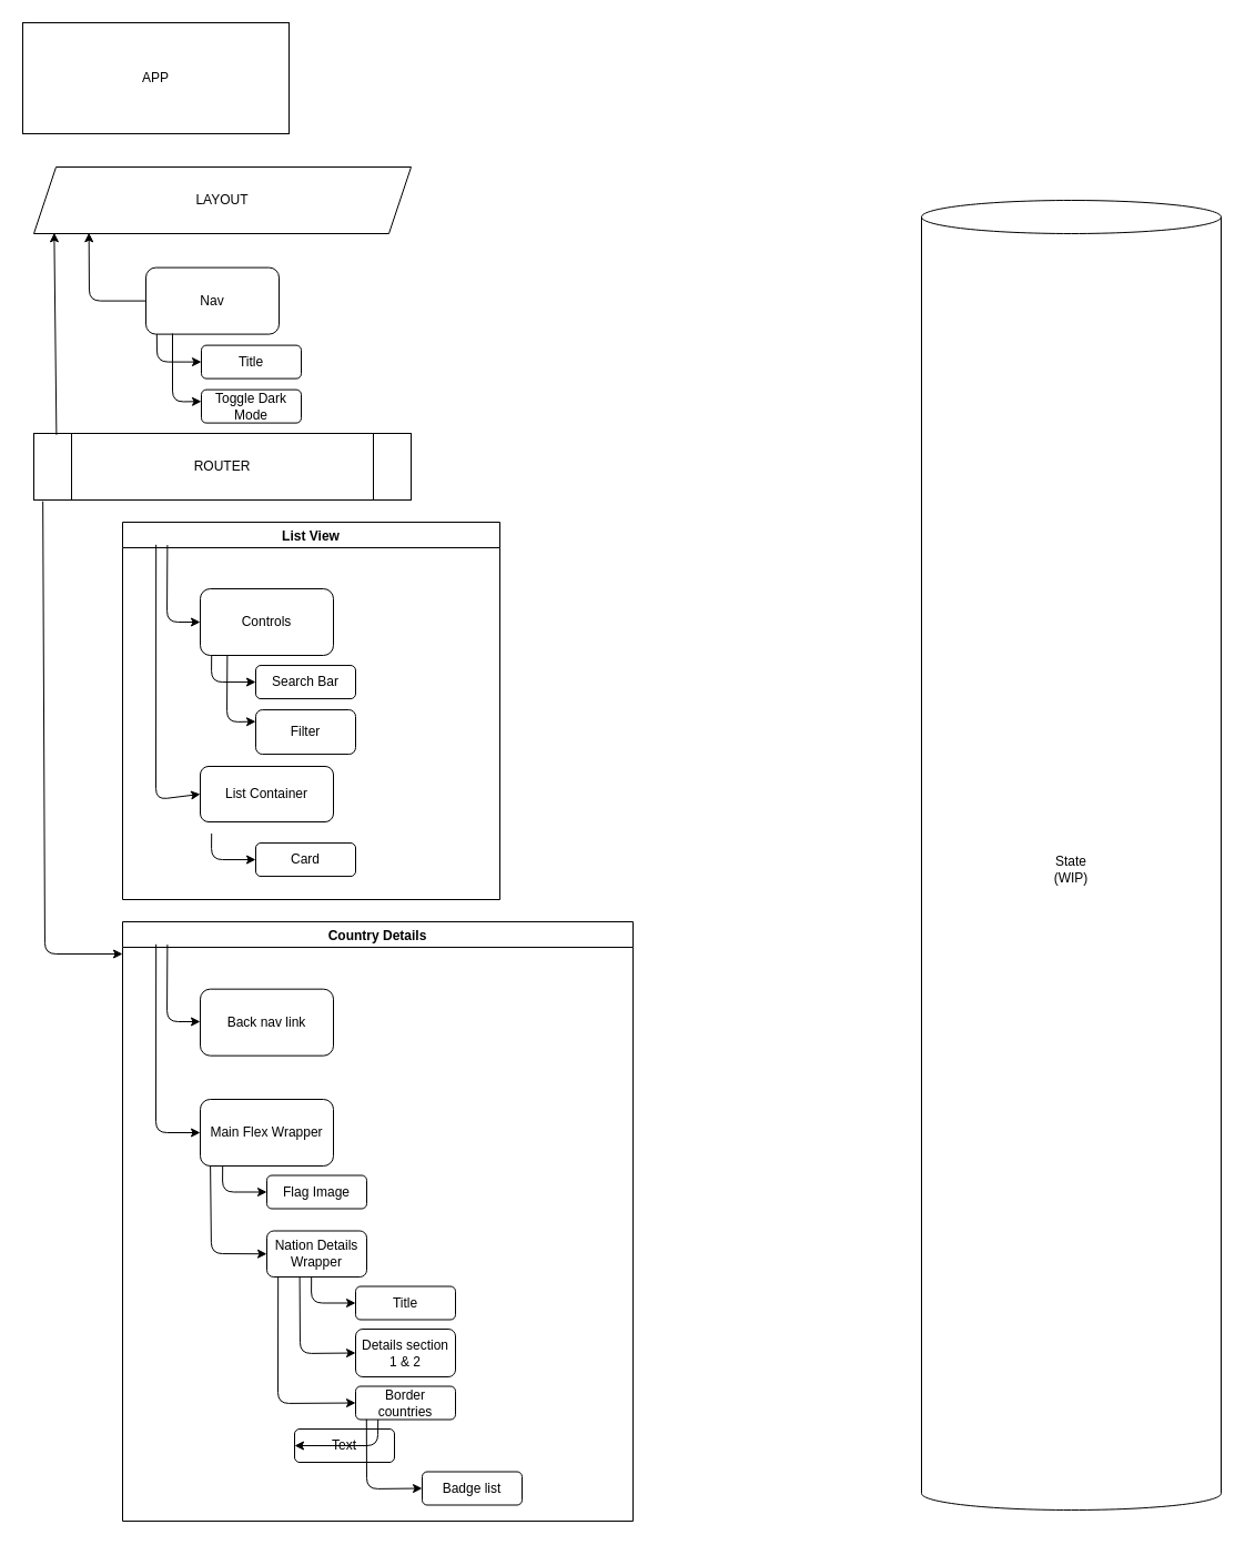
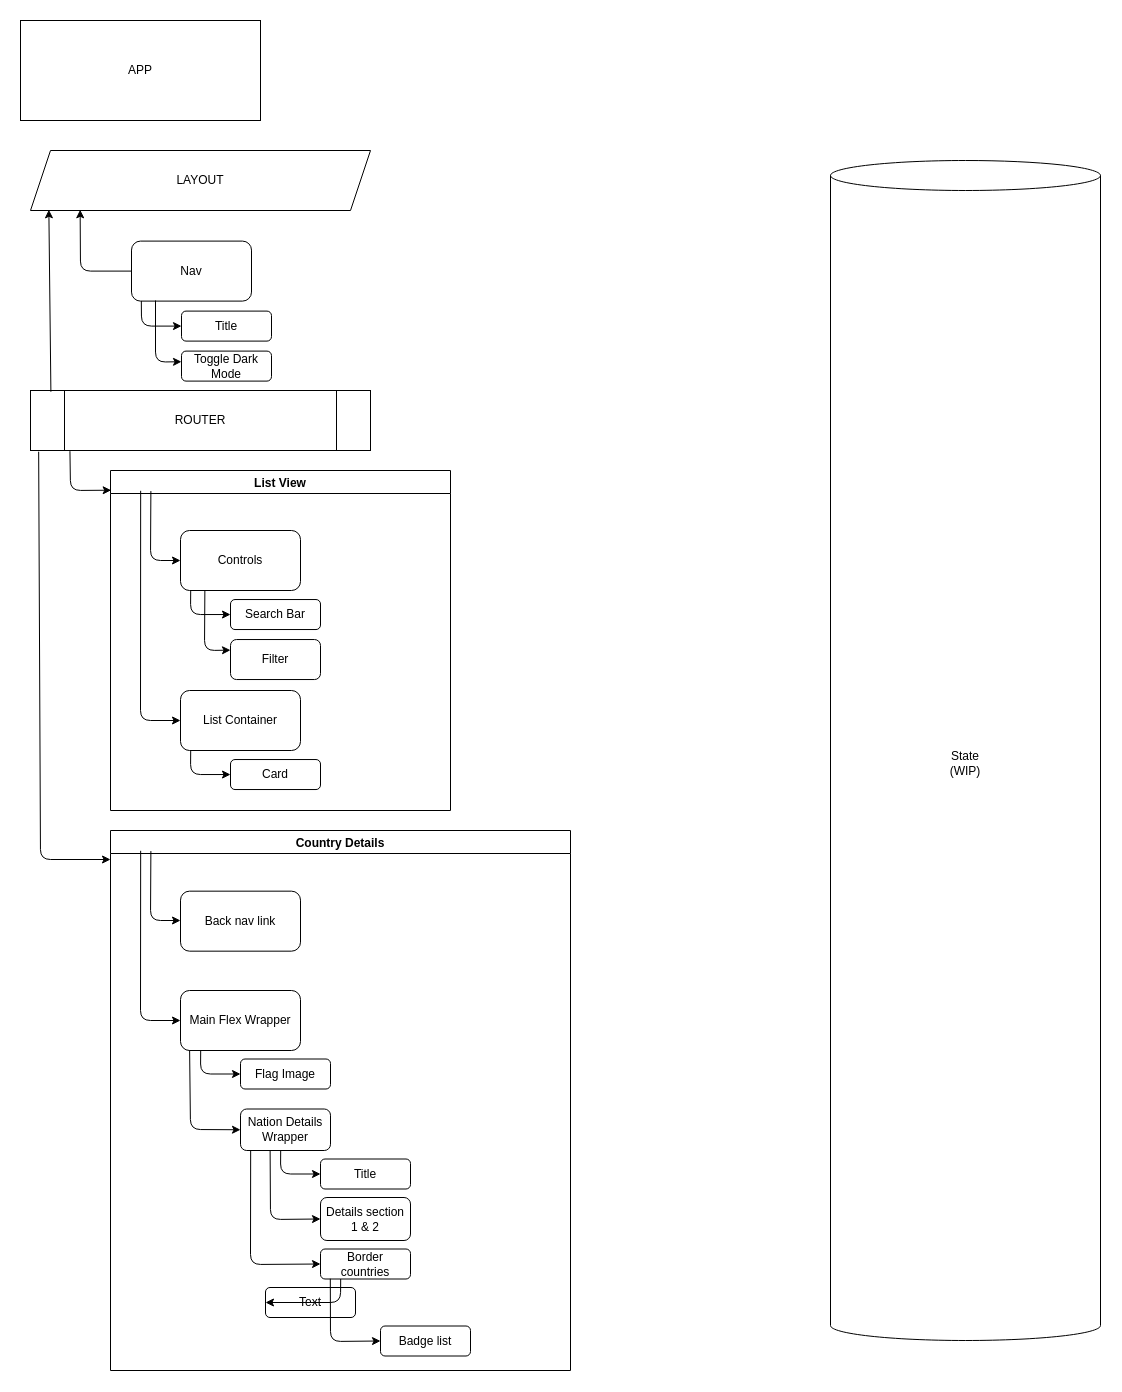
  <mxCell id="0" />
  <mxCell id="1" parent="0" />
  <mxCell id="2" value="APP" style="rounded=0;whiteSpace=wrap;html=1;" vertex="1" parent="1"><mxGeometry x="20" y="20" width="240" height="100" as="geometry" /></mxCell>
  <mxCell id="3" value="LAYOUT" style="shape=parallelogram;perimeter=parallelogramPerimeter;whiteSpace=wrap;html=1;fixedSize=1;" vertex="1" parent="1"><mxGeometry x="30" y="150" width="340" height="60" as="geometry" /></mxCell>
  <mxCell id="4" value="ROUTER" style="shape=process;whiteSpace=wrap;html=1;backgroundOutline=1;" vertex="1" parent="1"><mxGeometry x="30" y="390" width="340" height="60" as="geometry" /></mxCell>
  <mxCell id="5" value="List View" style="swimlane;" vertex="1" parent="1"><mxGeometry x="110" y="470" width="340" height="340" as="geometry" /></mxCell>
  <mxCell id="6" value="Controls" style="rounded=1;whiteSpace=wrap;html=1;" vertex="1" parent="5"><mxGeometry x="70" y="60.0" width="120" height="60" as="geometry" /></mxCell>
- <mxCell id="7" value="List Container" style="rounded=1;whiteSpace=wrap;html=1;" vertex="1" parent="5"><mxGeometry x="70" y="220.0" width="120" height="50" as="geometry" /></mxCell>
+ <mxCell id="7" value="List Container" style="rounded=1;whiteSpace=wrap;html=1;" vertex="1" parent="5"><mxGeometry x="70" y="220.0" width="120" height="60" as="geometry" /></mxCell>
  <mxCell id="8" value="" style="endArrow=classic;html=1;entryX=0;entryY=0.5;entryDx=0;entryDy=0;exitX=0.079;exitY=1.008;exitDx=0;exitDy=0;exitPerimeter=0;" edge="1" parent="5" target="6"><mxGeometry width="50" height="50" relative="1" as="geometry"><mxPoint x="40.38" y="20.6" as="sourcePoint" /><mxPoint x="93" y="79.8" as="targetPoint" /><Array as="points"><mxPoint x="40" y="90" /></Array></mxGeometry></mxCell>
  <mxCell id="9" value="" style="endArrow=classic;html=1;entryX=0;entryY=0.5;entryDx=0;entryDy=0;exitX=0.084;exitY=0.997;exitDx=0;exitDy=0;exitPerimeter=0;" edge="1" parent="5" target="7"><mxGeometry width="50" height="50" relative="1" as="geometry"><mxPoint x="30.16" y="20.3" as="sourcePoint" /><mxPoint x="110" y="170.6" as="targetPoint" /><Array as="points"><mxPoint x="30" y="250" /></Array></mxGeometry></mxCell>
  <mxCell id="10" value="Search&amp;nbsp;Bar" style="rounded=1;whiteSpace=wrap;html=1;" vertex="1" parent="5"><mxGeometry x="120" y="129.04" width="90" height="30" as="geometry" /></mxCell>
  <mxCell id="11" value="Filter" style="rounded=1;whiteSpace=wrap;html=1;" vertex="1" parent="5"><mxGeometry x="120" y="169.04" width="90" height="40" as="geometry" /></mxCell>
  <mxCell id="12" value="" style="endArrow=classic;html=1;entryX=0;entryY=0.5;entryDx=0;entryDy=0;exitX=0.203;exitY=1.016;exitDx=0;exitDy=0;exitPerimeter=0;" edge="1" parent="5"><mxGeometry width="50" height="50" relative="1" as="geometry"><mxPoint x="94.36" y="120.0" as="sourcePoint" /><mxPoint x="120.0" y="179.64" as="targetPoint" /><Array as="points"><mxPoint x="94" y="180.04" /></Array></mxGeometry></mxCell>
  <mxCell id="13" value="" style="endArrow=classic;html=1;entryX=0;entryY=0.5;entryDx=0;entryDy=0;exitX=0.085;exitY=1.025;exitDx=0;exitDy=0;exitPerimeter=0;" edge="1" parent="5" target="10"><mxGeometry width="50" height="50" relative="1" as="geometry"><mxPoint x="80.2" y="120.54" as="sourcePoint" /><mxPoint x="130" y="189.64" as="targetPoint" /><Array as="points"><mxPoint x="80" y="144.04" /></Array></mxGeometry></mxCell>
  <mxCell id="14" value="Card" style="rounded=1;whiteSpace=wrap;html=1;" vertex="1" parent="5"><mxGeometry x="120" y="289.04" width="90" height="30" as="geometry" /></mxCell>
  <mxCell id="15" value="" style="endArrow=classic;html=1;entryX=0;entryY=0.5;entryDx=0;entryDy=0;exitX=0.085;exitY=1.025;exitDx=0;exitDy=0;exitPerimeter=0;" edge="1" parent="5" target="14"><mxGeometry width="50" height="50" relative="1" as="geometry"><mxPoint x="80.2" y="280.54" as="sourcePoint" /><mxPoint x="130" y="349.64" as="targetPoint" /><Array as="points"><mxPoint x="80" y="304.04" /></Array></mxGeometry></mxCell>
  <mxCell id="16" value="Nav" style="rounded=1;whiteSpace=wrap;html=1;" vertex="1" parent="1"><mxGeometry x="131" y="240.6" width="120" height="60" as="geometry" /></mxCell>
  <mxCell id="17" value="" style="endArrow=classic;html=1;exitX=0;exitY=0.5;exitDx=0;exitDy=0;entryX=0.146;entryY=0.988;entryDx=0;entryDy=0;entryPerimeter=0;" edge="1" parent="1" source="16" target="3"><mxGeometry width="50" height="50" relative="1" as="geometry"><mxPoint x="80" y="310" as="sourcePoint" /><mxPoint x="411" y="280.6" as="targetPoint" /><Array as="points"><mxPoint x="80" y="270.6" /></Array></mxGeometry></mxCell>
  <mxCell id="18" value="Title" style="rounded=1;whiteSpace=wrap;html=1;" vertex="1" parent="1"><mxGeometry x="181" y="310.6" width="90" height="30" as="geometry" /></mxCell>
  <mxCell id="19" value="Toggle Dark Mode" style="rounded=1;whiteSpace=wrap;html=1;" vertex="1" parent="1"><mxGeometry x="181" y="350.6" width="90" height="30" as="geometry" /></mxCell>
  <mxCell id="20" value="" style="endArrow=classic;html=1;entryX=0;entryY=0.5;entryDx=0;entryDy=0;" edge="1" parent="1"><mxGeometry width="50" height="50" relative="1" as="geometry"><mxPoint x="155" y="300" as="sourcePoint" /><mxPoint x="181" y="361.2" as="targetPoint" /><Array as="points"><mxPoint x="155" y="361.6" /></Array></mxGeometry></mxCell>
  <mxCell id="21" value="" style="endArrow=classic;html=1;entryX=0;entryY=0.5;entryDx=0;entryDy=0;exitX=0.082;exitY=0.998;exitDx=0;exitDy=0;exitPerimeter=0;" edge="1" parent="1" source="16" target="18"><mxGeometry width="50" height="50" relative="1" as="geometry"><mxPoint x="141" y="310" as="sourcePoint" /><mxPoint x="191" y="371.2" as="targetPoint" /><Array as="points"><mxPoint x="141" y="325.6" /></Array></mxGeometry></mxCell>
  <mxCell id="22" value="" style="endArrow=classic;html=1;entryX=0.054;entryY=0.988;entryDx=0;entryDy=0;entryPerimeter=0;exitX=0.06;exitY=0.021;exitDx=0;exitDy=0;exitPerimeter=0;" edge="1" parent="1" source="4" target="3"><mxGeometry width="50" height="50" relative="1" as="geometry"><mxPoint x="10" y="290" as="sourcePoint" /><mxPoint x="80" y="320" as="targetPoint" /><Array as="points" /></mxGeometry></mxCell>
+ <mxCell id="23" value="" style="endArrow=classic;html=1;entryX=0.002;entryY=0.058;entryDx=0;entryDy=0;exitX=0.116;exitY=1.011;exitDx=0;exitDy=0;exitPerimeter=0;entryPerimeter=0;" edge="1" parent="1" source="4" target="5"><mxGeometry width="50" height="50" relative="1" as="geometry"><mxPoint x="160.38" y="500.6" as="sourcePoint" /><mxPoint x="190" y="570" as="targetPoint" /><Array as="points"><mxPoint x="70" y="490" /></Array></mxGeometry></mxCell>
  <mxCell id="24" value="Country Details" style="swimlane;" vertex="1" parent="1"><mxGeometry x="110" y="830" width="460" height="540" as="geometry" /></mxCell>
  <mxCell id="25" value="Main Flex Wrapper" style="rounded=1;whiteSpace=wrap;html=1;" vertex="1" parent="24"><mxGeometry x="70" y="160.0" width="120" height="60" as="geometry" /></mxCell>
  <mxCell id="26" value="" style="endArrow=classic;html=1;entryX=0;entryY=0.5;entryDx=0;entryDy=0;exitX=0.079;exitY=1.008;exitDx=0;exitDy=0;exitPerimeter=0;" edge="1" parent="24"><mxGeometry width="50" height="50" relative="1" as="geometry"><mxPoint x="40.38" y="20.6" as="sourcePoint" /><mxPoint x="70" y="90" as="targetPoint" /><Array as="points"><mxPoint x="40" y="90" /></Array></mxGeometry></mxCell>
  <mxCell id="27" value="" style="endArrow=classic;html=1;entryX=0;entryY=0.5;entryDx=0;entryDy=0;exitX=0.084;exitY=0.997;exitDx=0;exitDy=0;exitPerimeter=0;" edge="1" parent="24" target="25"><mxGeometry width="50" height="50" relative="1" as="geometry"><mxPoint x="30.16" y="20.3" as="sourcePoint" /><mxPoint x="110" y="170.6" as="targetPoint" /><Array as="points"><mxPoint x="30" y="190.0" /></Array></mxGeometry></mxCell>
  <mxCell id="28" value="Flag Image" style="rounded=1;whiteSpace=wrap;html=1;" vertex="1" parent="24"><mxGeometry x="130" y="228.5" width="90" height="30" as="geometry" /></mxCell>
  <mxCell id="29" value="" style="endArrow=classic;html=1;entryX=0;entryY=0.5;entryDx=0;entryDy=0;exitX=0.085;exitY=1.025;exitDx=0;exitDy=0;exitPerimeter=0;" edge="1" parent="24" target="28"><mxGeometry width="50" height="50" relative="1" as="geometry"><mxPoint x="90.2" y="220.0" as="sourcePoint" /><mxPoint x="140" y="289.1" as="targetPoint" /><Array as="points"><mxPoint x="90" y="243.5" /></Array></mxGeometry></mxCell>
  <mxCell id="30" value="Back nav link" style="rounded=1;whiteSpace=wrap;html=1;" vertex="1" parent="24"><mxGeometry x="70" y="60.66" width="120" height="60" as="geometry" /></mxCell>
  <mxCell id="31" value="Nation Details Wrapper" style="rounded=1;whiteSpace=wrap;html=1;" vertex="1" parent="24"><mxGeometry x="130" y="278.5" width="90" height="41.5" as="geometry" /></mxCell>
  <mxCell id="32" value="" style="endArrow=classic;html=1;entryX=0;entryY=0.5;entryDx=0;entryDy=0;exitX=0.076;exitY=0.994;exitDx=0;exitDy=0;exitPerimeter=0;" edge="1" parent="24" target="31" source="25"><mxGeometry width="50" height="50" relative="1" as="geometry"><mxPoint x="90.2" y="270.0" as="sourcePoint" /><mxPoint x="-20" y="-580.9" as="targetPoint" /><Array as="points"><mxPoint x="80" y="299" /></Array></mxGeometry></mxCell>
  <mxCell id="33" value="Title" style="rounded=1;whiteSpace=wrap;html=1;" vertex="1" parent="24"><mxGeometry x="210" y="328.5" width="90" height="30" as="geometry" /></mxCell>
  <mxCell id="34" value="" style="endArrow=classic;html=1;entryX=0;entryY=0.5;entryDx=0;entryDy=0;exitX=0.085;exitY=1.025;exitDx=0;exitDy=0;exitPerimeter=0;" edge="1" parent="24" target="33"><mxGeometry width="50" height="50" relative="1" as="geometry"><mxPoint x="170.2" y="320.0" as="sourcePoint" /><mxPoint x="60" y="-530.9" as="targetPoint" /><Array as="points"><mxPoint x="170" y="343.5" /></Array></mxGeometry></mxCell>
  <mxCell id="35" value="Details section 1 &amp;amp; 2" style="rounded=1;whiteSpace=wrap;html=1;" vertex="1" parent="24"><mxGeometry x="210" y="367" width="90" height="43" as="geometry" /></mxCell>
  <mxCell id="36" value="" style="endArrow=classic;html=1;entryX=0;entryY=0.5;entryDx=0;entryDy=0;exitX=0.329;exitY=0.991;exitDx=0;exitDy=0;exitPerimeter=0;" edge="1" parent="24" target="35" source="31"><mxGeometry width="50" height="50" relative="1" as="geometry"><mxPoint x="170.2" y="358.5" as="sourcePoint" /><mxPoint x="-100" y="-1412.4" as="targetPoint" /><Array as="points"><mxPoint x="160" y="389" /></Array></mxGeometry></mxCell>
  <mxCell id="37" value="Border countries" style="rounded=1;whiteSpace=wrap;html=1;" vertex="1" parent="24"><mxGeometry x="210" y="418.5" width="90" height="30" as="geometry" /></mxCell>
  <mxCell id="38" value="" style="endArrow=classic;html=1;entryX=0;entryY=0.5;entryDx=0;entryDy=0;exitX=0.113;exitY=0.99;exitDx=0;exitDy=0;exitPerimeter=0;" edge="1" parent="24" target="37" source="31"><mxGeometry width="50" height="50" relative="1" as="geometry"><mxPoint x="170.2" y="410.0" as="sourcePoint" /><mxPoint x="-100" y="-1360.9" as="targetPoint" /><Array as="points"><mxPoint x="140" y="434" /></Array></mxGeometry></mxCell>
  <mxCell id="39" value="Text" style="rounded=1;whiteSpace=wrap;html=1;" vertex="1" parent="24"><mxGeometry x="155" y="457" width="90" height="30" as="geometry" /></mxCell>
  <mxCell id="40" value="" style="endArrow=classic;html=1;entryX=0;entryY=0.5;entryDx=0;entryDy=0;exitX=0.085;exitY=1.025;exitDx=0;exitDy=0;exitPerimeter=0;" edge="1" parent="24" target="39"><mxGeometry width="50" height="50" relative="1" as="geometry"><mxPoint x="230.2" y="448.5" as="sourcePoint" /><mxPoint x="-40" y="-1322.4" as="targetPoint" /><Array as="points"><mxPoint x="230" y="472" /></Array></mxGeometry></mxCell>
  <mxCell id="41" value="Badge list" style="rounded=1;whiteSpace=wrap;html=1;" vertex="1" parent="24"><mxGeometry x="270" y="495.5" width="90" height="30" as="geometry" /></mxCell>
  <mxCell id="42" value="" style="endArrow=classic;html=1;entryX=0;entryY=0.5;entryDx=0;entryDy=0;exitX=0.109;exitY=0.991;exitDx=0;exitDy=0;exitPerimeter=0;" edge="1" parent="24" target="41" source="37"><mxGeometry width="50" height="50" relative="1" as="geometry"><mxPoint x="220" y="450" as="sourcePoint" /><mxPoint x="-200" y="-2203.9" as="targetPoint" /><Array as="points"><mxPoint x="220" y="511" /></Array></mxGeometry></mxCell>
  <mxCell id="43" value="" style="endArrow=classic;html=1;exitX=0.024;exitY=1.02;exitDx=0;exitDy=0;exitPerimeter=0;" edge="1" parent="1" source="4"><mxGeometry width="50" height="50" relative="1" as="geometry"><mxPoint x="69.44" y="820" as="sourcePoint" /><mxPoint x="110" y="859" as="targetPoint" /><Array as="points"><mxPoint x="40" y="859" /></Array></mxGeometry></mxCell>
- <mxCell id="44" value="State&lt;br&gt;(WIP)" style="shape=cylinder3;whiteSpace=wrap;html=1;boundedLbl=1;backgroundOutline=1;size=15;" vertex="1" parent="1"><mxGeometry x="830" y="180" width="270" height="1180" as="geometry" /></mxCell>
+ <mxCell id="44" value="State&lt;br&gt;(WIP)" style="shape=cylinder3;whiteSpace=wrap;html=1;boundedLbl=1;backgroundOutline=1;size=15;" vertex="1" parent="1"><mxGeometry x="830" y="160" width="270" height="1180" as="geometry" /></mxCell>
